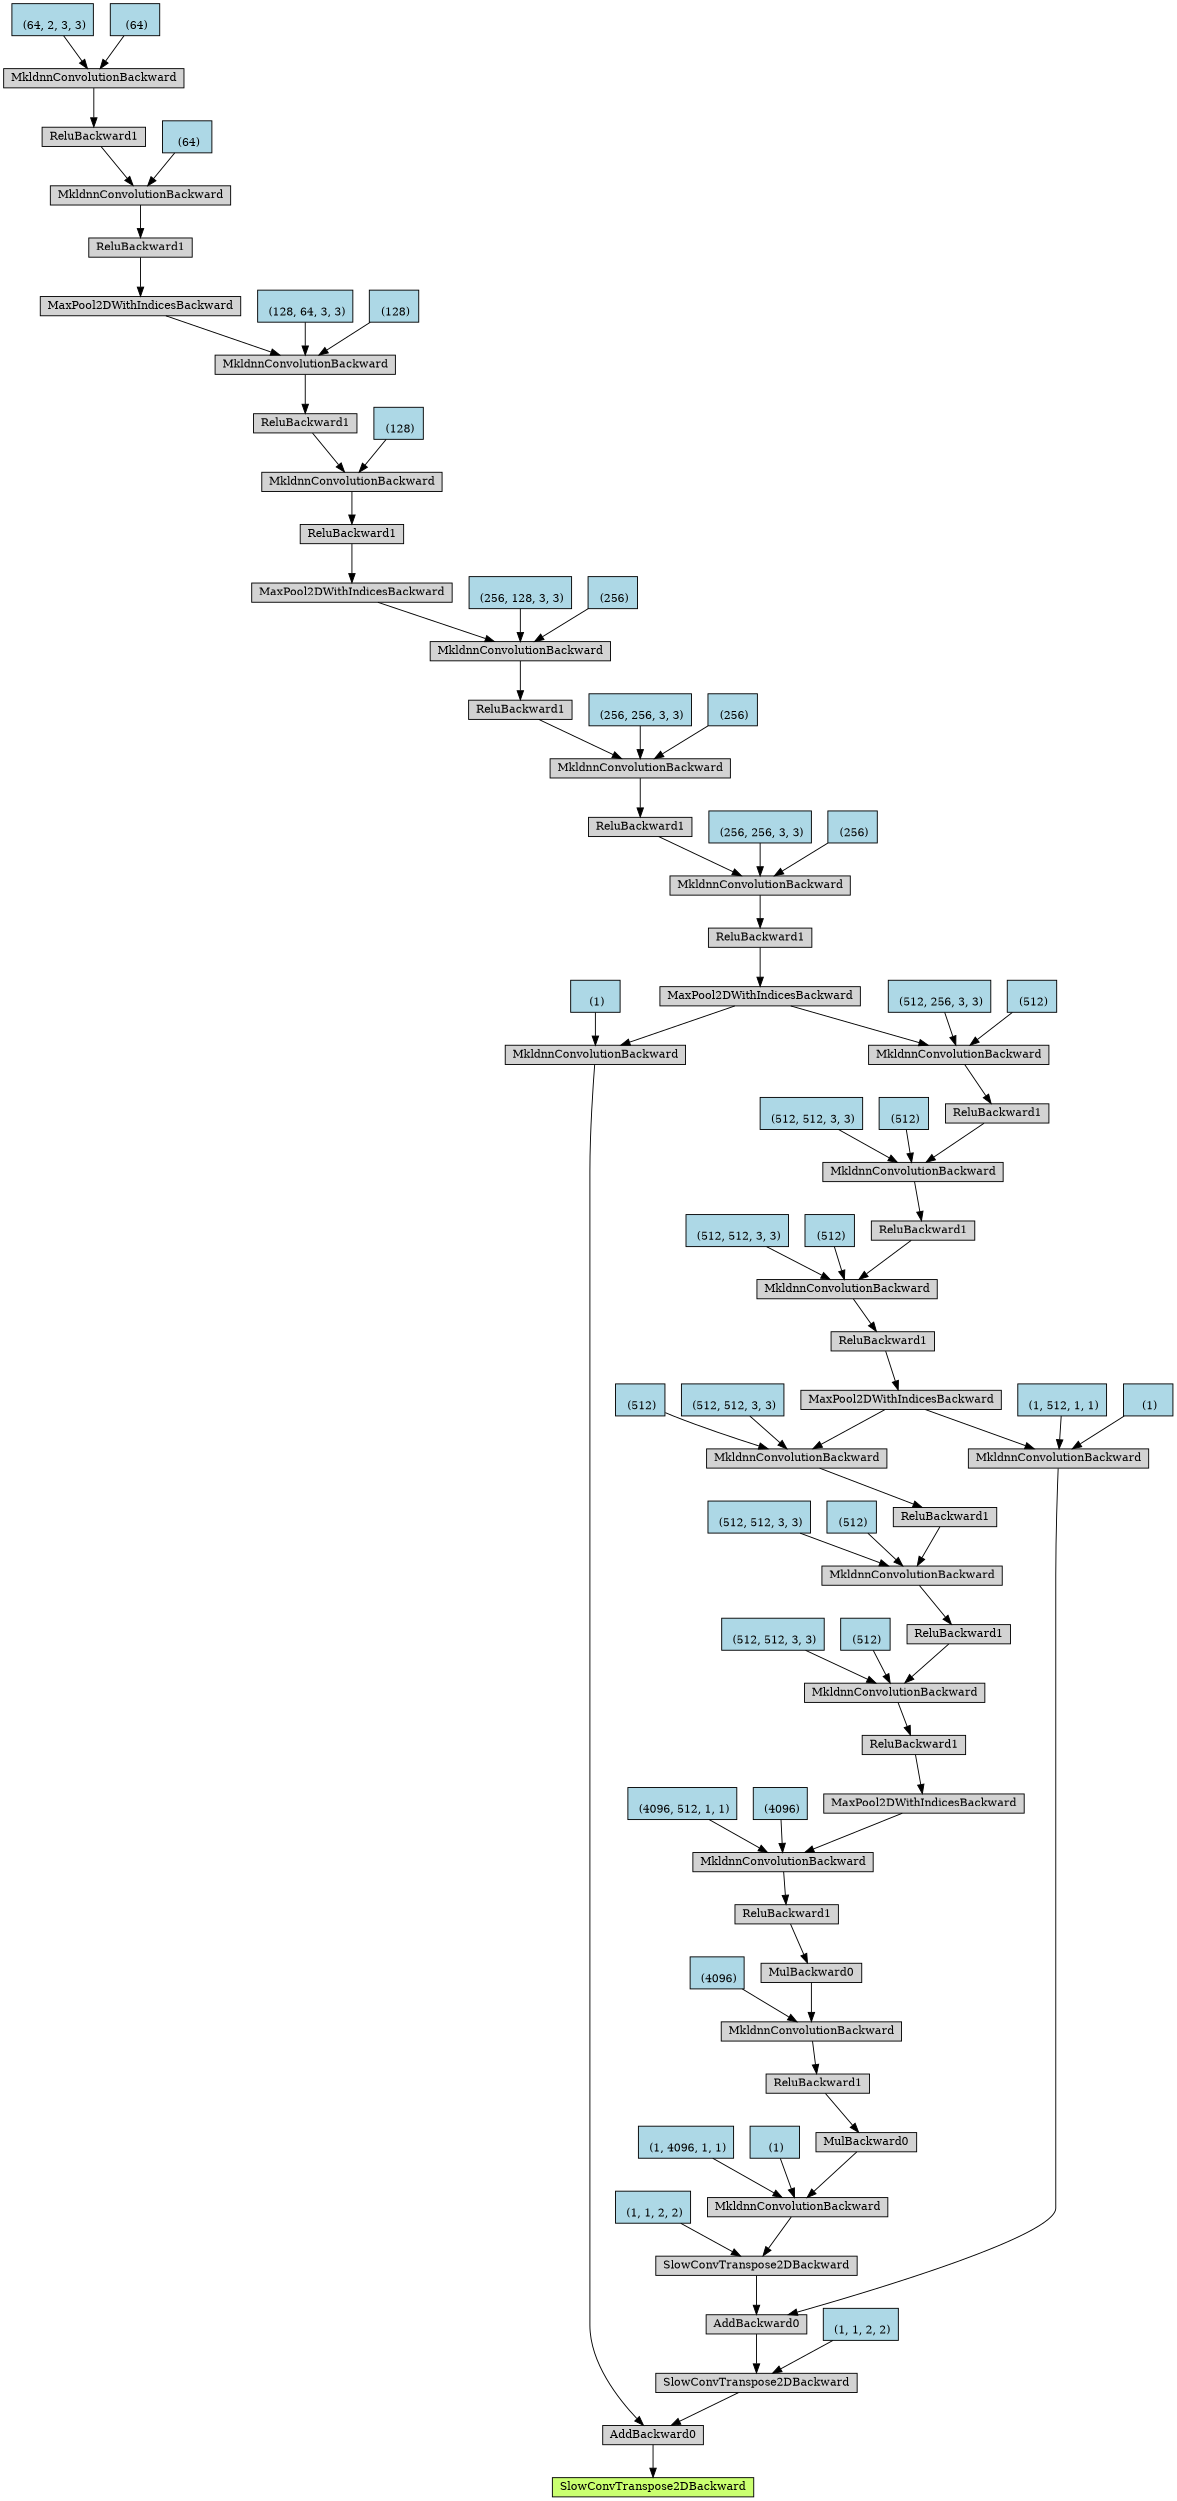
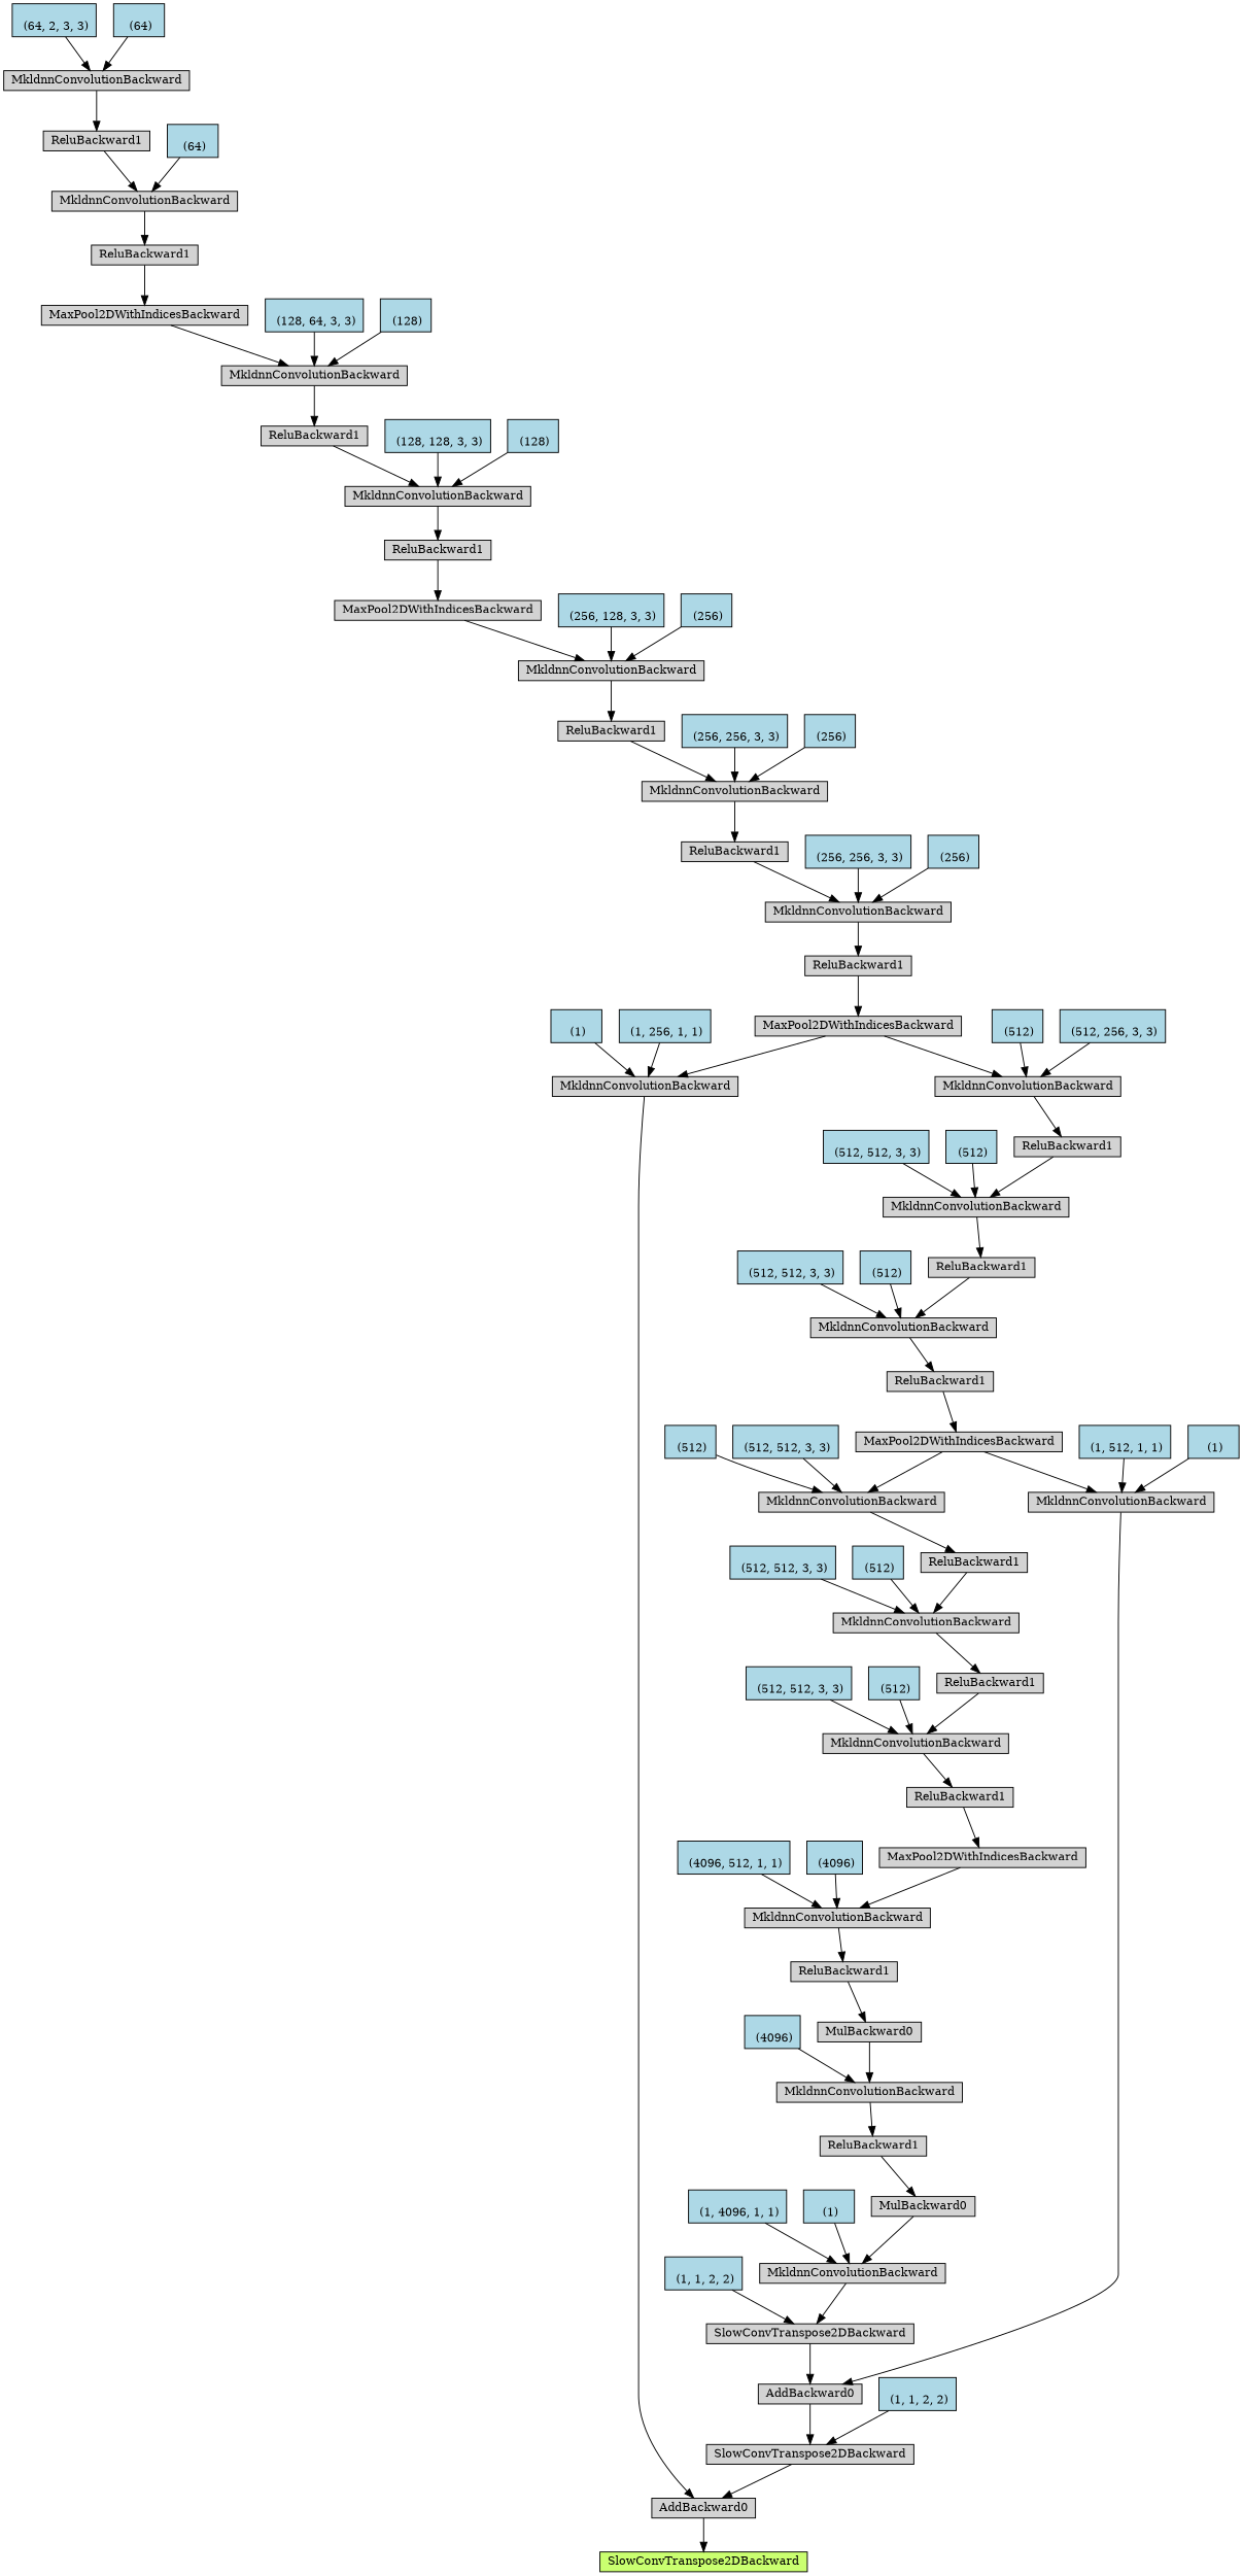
  digraph {
    node [align=left fontsize=12 ranksep=0.1 shape=box style=filled]
    n1 [fillcolor=darkolivegreen1 height=0.2 label=SlowConvTranspose2DBackward]
    n2 [height=0.2 label=AddBackward0]
    n3 [height=0.2 label=SlowConvTranspose2DBackward]
    n4 [height=0.2 label=AddBackward0]
    n5 [height=0.2 label=SlowConvTranspose2DBackward]
    n6 [height=0.2 label=MkldnnConvolutionBackward]
    n7 [height=0.2 label=MulBackward0]
    n8 [height=0.2 label=ReluBackward1]
    n9 [height=0.2 label=MkldnnConvolutionBackward]
    n10 [height=0.2 label=MulBackward0]
    n11 [height=0.2 label=ReluBackward1]
    n12 [height=0.2 label=MkldnnConvolutionBackward]
    n13 [height=0.2 label=MaxPool2DWithIndicesBackward]
    n14 [height=0.2 label=ReluBackward1]
    n15 [height=0.2 label=MkldnnConvolutionBackward]
    n16 [height=0.2 label=ReluBackward1]
    n17 [height=0.2 label=MkldnnConvolutionBackward]
    n18 [height=0.2 label=ReluBackward1]
    n19 [height=0.2 label=MkldnnConvolutionBackward]
    n20 [height=0.2 label=MaxPool2DWithIndicesBackward]
    n21 [height=0.2 label=MkldnnConvolutionBackward]
    n22 [height=0.2 label=ReluBackward1]
    n23 [height=0.2 label=MkldnnConvolutionBackward]
    n24 [height=0.2 label=ReluBackward1]
    n25 [height=0.2 label=MkldnnConvolutionBackward]
    n26 [height=0.2 label=ReluBackward1]
    n27 [height=0.2 label=MkldnnConvolutionBackward]
    n28 [height=0.2 label=MaxPool2DWithIndicesBackward]
    n29 [height=0.2 label=MkldnnConvolutionBackward]
    n30 [height=0.2 label=ReluBackward1]
    n31 [height=0.2 label=MkldnnConvolutionBackward]
    n32 [height=0.2 label=ReluBackward1]
    n33 [height=0.2 label=MkldnnConvolutionBackward]
    n34 [height=0.2 label=ReluBackward1]
    n35 [height=0.2 label=MkldnnConvolutionBackward]
    n36 [height=0.2 label=MaxPool2DWithIndicesBackward]
    n37 [height=0.2 label=ReluBackward1]
    n38 [height=0.2 label=MkldnnConvolutionBackward]
    n39 [height=0.2 label=ReluBackward1]
    n40 [height=0.2 label=MkldnnConvolutionBackward]
    n41 [height=0.2 label=MaxPool2DWithIndicesBackward]
    n42 [height=0.2 label=ReluBackward1]
    n43 [height=0.2 label=MkldnnConvolutionBackward]
    n44 [height=0.2 label=ReluBackward1]
    n45 [height=0.2 label=MkldnnConvolutionBackward]
    n46 [fillcolor=lightblue height=0.2 label="\n (64, 2, 3, 3)"]
    n47 [fillcolor=lightblue height=0.2 label="\n (64)"]
    n48 [fillcolor=lightblue height=0.2 label="\n (64)"]
    n49 [fillcolor=lightblue height=0.2 label="\n (128, 64, 3, 3)"]
    n50 [fillcolor=lightblue height=0.2 label="\n (128)"]
+   n51 [fillcolor=lightblue height=0.2 label="\n (128, 128, 3, 3)"]
    n52 [fillcolor=lightblue height=0.2 label="\n (128)"]
    n53 [fillcolor=lightblue height=0.2 label="\n (256, 128, 3, 3)"]
    n54 [fillcolor=lightblue height=0.2 label="\n (256)"]
    n55 [fillcolor=lightblue height=0.2 label="\n (256, 256, 3, 3)"]
    n56 [fillcolor=lightblue height=0.2 label="\n (256)"]
    n57 [fillcolor=lightblue height=0.2 label="\n (256, 256, 3, 3)"]
    n58 [fillcolor=lightblue height=0.2 label="\n (256)"]
    n59 [fillcolor=lightblue height=0.2 label="\n (512, 256, 3, 3)"]
    n60 [fillcolor=lightblue height=0.2 label="\n (512)"]
    n61 [fillcolor=lightblue height=0.2 label="\n (512, 512, 3, 3)"]
    n62 [fillcolor=lightblue height=0.2 label="\n (512)"]
    n63 [fillcolor=lightblue height=0.2 label="\n (512, 512, 3, 3)"]
    n64 [fillcolor=lightblue height=0.2 label="\n (512)"]
    n65 [fillcolor=lightblue height=0.2 label="\n (512, 512, 3, 3)"]
    n66 [fillcolor=lightblue height=0.2 label="\n (512)"]
    n67 [fillcolor=lightblue height=0.2 label="\n (512, 512, 3, 3)"]
    n68 [fillcolor=lightblue height=0.2 label="\n (512)"]
    n69 [fillcolor=lightblue height=0.2 label="\n (512, 512, 3, 3)"]
    n70 [fillcolor=lightblue height=0.2 label="\n (512)"]
    n71 [fillcolor=lightblue height=0.2 label="\n (4096, 512, 1, 1)"]
    n72 [fillcolor=lightblue height=0.2 label="\n (4096)"]
    n73 [fillcolor=lightblue height=0.2 label="\n (4096)"]
    n74 [fillcolor=lightblue height=0.2 label="\n (1, 4096, 1, 1)"]
    n75 [fillcolor=lightblue height=0.2 label="\n (1)"]
    n76 [fillcolor=lightblue height=0.2 label="\n (1, 1, 2, 2)"]
    n77 [fillcolor=lightblue height=0.2 label="\n (1, 512, 1, 1)"]
    n78 [fillcolor=lightblue height=0.2 label="\n (1)"]
    n79 [fillcolor=lightblue height=0.2 label="\n (1, 1, 2, 2)"]
+   n80 [fillcolor=lightblue height=0.2 label="\n (1, 256, 1, 1)"]
    n81 [fillcolor=lightblue height=0.2 label="\n (1)"]
    n2 -> n1
    n3 -> n2
    n4 -> n3
    n5 -> n4
    n6 -> n5
    n7 -> n6
    n8 -> n7
    n9 -> n8
    n10 -> n9
    n11 -> n10
    n12 -> n11
    n13 -> n12
    n14 -> n13
    n15 -> n14
    n16 -> n15
    n17 -> n16
    n18 -> n17
    n19 -> n18
    n20 -> n19
    n20 -> n21
    n21 -> n4
    n22 -> n20
    n23 -> n22
    n24 -> n23
    n25 -> n24
    n26 -> n25
    n27 -> n26
    n28 -> n27
    n28 -> n29
    n29 -> n2
    n30 -> n28
    n31 -> n30
    n32 -> n31
    n33 -> n32
    n34 -> n33
    n35 -> n34
    n36 -> n35
    n37 -> n36
    n38 -> n37
    n39 -> n38
    n40 -> n39
    n41 -> n40
    n42 -> n41
    n43 -> n42
    n44 -> n43
    n45 -> n44
    n46 -> n45
    n47 -> n45
    n48 -> n43
    n49 -> n40
    n50 -> n40
+   n51 -> n38
    n52 -> n38
    n53 -> n35
    n54 -> n35
    n55 -> n33
    n56 -> n33
    n57 -> n31
    n58 -> n31
    n59 -> n27
    n60 -> n27
    n61 -> n25
    n62 -> n25
    n63 -> n23
    n64 -> n23
    n65 -> n19
    n66 -> n19
    n67 -> n17
    n68 -> n17
    n69 -> n15
    n70 -> n15
    n71 -> n12
    n72 -> n12
    n73 -> n9
    n74 -> n6
    n75 -> n6
    n76 -> n5
    n77 -> n21
    n78 -> n21
    n79 -> n3
+   n80 -> n29
    n81 -> n29
  }
